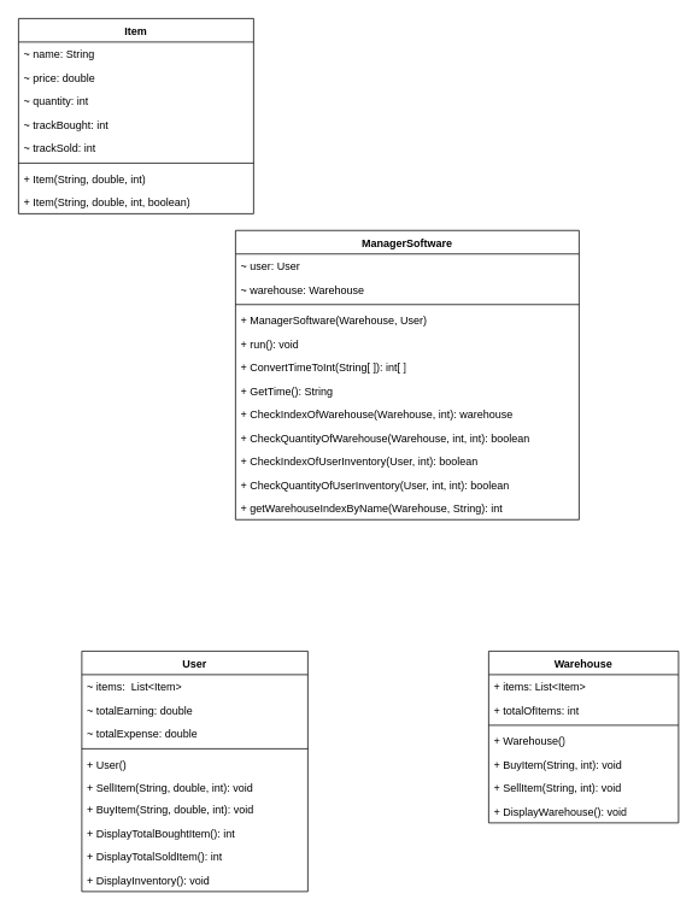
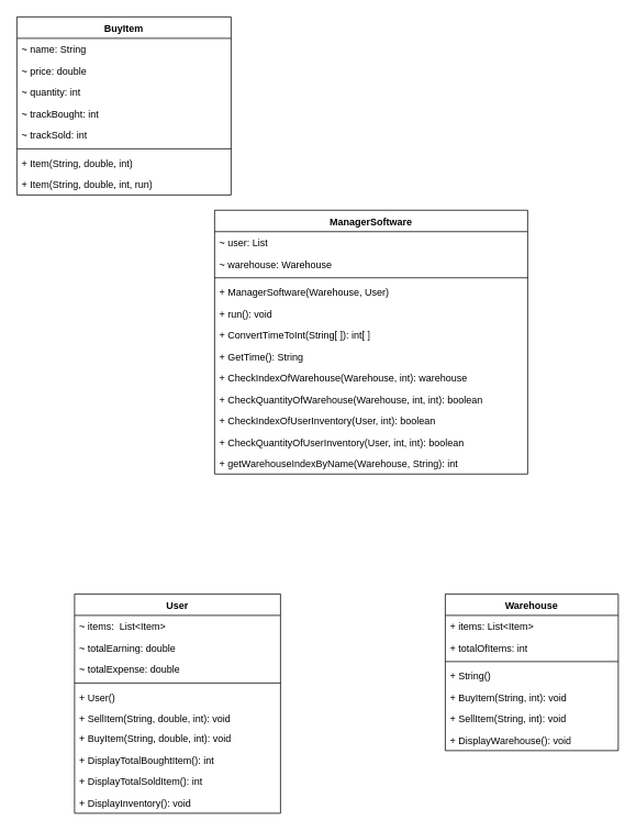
  <mxCell id="0" />
  <mxCell id="1" parent="0" />
  <mxCell id="2" value="ManagerSoftware" style="swimlane;fontStyle=1;align=center;verticalAlign=top;childLayout=stackLayout;horizontal=1;startSize=26;horizontalStack=0;resizeParent=1;resizeParentMax=0;resizeLast=0;collapsible=1;marginBottom=0;whiteSpace=wrap;html=1;" vertex="1" parent="1"><mxGeometry x="260" y="254.5" width="380" height="320" as="geometry" /></mxCell>
- <mxCell id="3" value="~ user: User" style="text;strokeColor=none;fillColor=none;align=left;verticalAlign=top;spacingLeft=4;spacingRight=4;overflow=hidden;rotatable=0;points=[[0,0.5],[1,0.5]];portConstraint=eastwest;whiteSpace=wrap;html=1;" vertex="1" parent="2"><mxGeometry y="26" width="380" height="26" as="geometry" /></mxCell>
+ <mxCell id="3" value="~ user: List" style="text;strokeColor=none;fillColor=none;align=left;verticalAlign=top;spacingLeft=4;spacingRight=4;overflow=hidden;rotatable=0;points=[[0,0.5],[1,0.5]];portConstraint=eastwest;whiteSpace=wrap;html=1;" vertex="1" parent="2"><mxGeometry y="26" width="380" height="26" as="geometry" /></mxCell>
  <mxCell id="4" value="~ warehouse: Warehouse" style="text;strokeColor=none;fillColor=none;align=left;verticalAlign=top;spacingLeft=4;spacingRight=4;overflow=hidden;rotatable=0;points=[[0,0.5],[1,0.5]];portConstraint=eastwest;whiteSpace=wrap;html=1;" vertex="1" parent="2"><mxGeometry y="52" width="380" height="26" as="geometry" /></mxCell>
  <mxCell id="5" value="" style="line;strokeWidth=1;fillColor=none;align=left;verticalAlign=middle;spacingTop=-1;spacingLeft=3;spacingRight=3;rotatable=0;labelPosition=right;points=[];portConstraint=eastwest;strokeColor=inherit;" vertex="1" parent="2"><mxGeometry y="78" width="380" height="8" as="geometry" /></mxCell>
  <mxCell id="6" value="+ ManagerSoftware(Warehouse, User)" style="text;strokeColor=none;fillColor=none;align=left;verticalAlign=top;spacingLeft=4;spacingRight=4;overflow=hidden;rotatable=0;points=[[0,0.5],[1,0.5]];portConstraint=eastwest;whiteSpace=wrap;html=1;" vertex="1" parent="2"><mxGeometry y="86" width="380" height="26" as="geometry" /></mxCell>
  <mxCell id="7" value="+ run(): void" style="text;strokeColor=none;fillColor=none;align=left;verticalAlign=top;spacingLeft=4;spacingRight=4;overflow=hidden;rotatable=0;points=[[0,0.5],[1,0.5]];portConstraint=eastwest;whiteSpace=wrap;html=1;" vertex="1" parent="2"><mxGeometry y="112" width="380" height="26" as="geometry" /></mxCell>
  <mxCell id="8" value="+ ConvertTimeToInt(String[ ]): int[ ]" style="text;strokeColor=none;fillColor=none;align=left;verticalAlign=top;spacingLeft=4;spacingRight=4;overflow=hidden;rotatable=0;points=[[0,0.5],[1,0.5]];portConstraint=eastwest;whiteSpace=wrap;html=1;" vertex="1" parent="2"><mxGeometry y="138" width="380" height="26" as="geometry" /></mxCell>
  <mxCell id="9" value="+ GetTime(): String" style="text;strokeColor=none;fillColor=none;align=left;verticalAlign=top;spacingLeft=4;spacingRight=4;overflow=hidden;rotatable=0;points=[[0,0.5],[1,0.5]];portConstraint=eastwest;whiteSpace=wrap;html=1;" vertex="1" parent="2"><mxGeometry y="164" width="380" height="26" as="geometry" /></mxCell>
  <mxCell id="10" value="+ CheckIndexOfWarehouse(Warehouse, int): warehouse" style="text;strokeColor=none;fillColor=none;align=left;verticalAlign=top;spacingLeft=4;spacingRight=4;overflow=hidden;rotatable=0;points=[[0,0.5],[1,0.5]];portConstraint=eastwest;whiteSpace=wrap;html=1;" vertex="1" parent="2"><mxGeometry y="190" width="380" height="26" as="geometry" /></mxCell>
  <mxCell id="11" value="+ CheckQuantityOfWarehouse(Warehouse, int, int): boolean" style="text;strokeColor=none;fillColor=none;align=left;verticalAlign=top;spacingLeft=4;spacingRight=4;overflow=hidden;rotatable=0;points=[[0,0.5],[1,0.5]];portConstraint=eastwest;whiteSpace=wrap;html=1;" vertex="1" parent="2"><mxGeometry y="216" width="380" height="26" as="geometry" /></mxCell>
  <mxCell id="12" value="+ CheckIndexOfUserInventory(User, int): boolean" style="text;strokeColor=none;fillColor=none;align=left;verticalAlign=top;spacingLeft=4;spacingRight=4;overflow=hidden;rotatable=0;points=[[0,0.5],[1,0.5]];portConstraint=eastwest;whiteSpace=wrap;html=1;" vertex="1" parent="2"><mxGeometry y="242" width="380" height="26" as="geometry" /></mxCell>
  <mxCell id="13" value="+ CheckQuantityOfUserInventory(User, int, int): boolean" style="text;strokeColor=none;fillColor=none;align=left;verticalAlign=top;spacingLeft=4;spacingRight=4;overflow=hidden;rotatable=0;points=[[0,0.5],[1,0.5]];portConstraint=eastwest;whiteSpace=wrap;html=1;" vertex="1" parent="2"><mxGeometry y="268" width="380" height="26" as="geometry" /></mxCell>
  <mxCell id="14" value="+ getWarehouseIndexByName(Warehouse, String): int" style="text;strokeColor=none;fillColor=none;align=left;verticalAlign=top;spacingLeft=4;spacingRight=4;overflow=hidden;rotatable=0;points=[[0,0.5],[1,0.5]];portConstraint=eastwest;whiteSpace=wrap;html=1;" vertex="1" parent="2"><mxGeometry y="294" width="380" height="26" as="geometry" /></mxCell>
  <mxCell id="15" value="User" style="swimlane;fontStyle=1;align=center;verticalAlign=top;childLayout=stackLayout;horizontal=1;startSize=26;horizontalStack=0;resizeParent=1;resizeParentMax=0;resizeLast=0;collapsible=1;marginBottom=0;whiteSpace=wrap;html=1;" vertex="1" parent="1"><mxGeometry x="90" y="720" width="250" height="266" as="geometry" /></mxCell>
  <mxCell id="16" value="~ items:&amp;nbsp; List&amp;lt;Item&amp;gt;" style="text;strokeColor=none;fillColor=none;align=left;verticalAlign=top;spacingLeft=4;spacingRight=4;overflow=hidden;rotatable=0;points=[[0,0.5],[1,0.5]];portConstraint=eastwest;whiteSpace=wrap;html=1;" vertex="1" parent="15"><mxGeometry y="26" width="250" height="26" as="geometry" /></mxCell>
  <mxCell id="17" value="~ totalEarning: double" style="text;strokeColor=none;fillColor=none;align=left;verticalAlign=top;spacingLeft=4;spacingRight=4;overflow=hidden;rotatable=0;points=[[0,0.5],[1,0.5]];portConstraint=eastwest;whiteSpace=wrap;html=1;" vertex="1" parent="15"><mxGeometry y="52" width="250" height="26" as="geometry" /></mxCell>
  <mxCell id="18" value="~ totalExpense: double" style="text;strokeColor=none;fillColor=none;align=left;verticalAlign=top;spacingLeft=4;spacingRight=4;overflow=hidden;rotatable=0;points=[[0,0.5],[1,0.5]];portConstraint=eastwest;whiteSpace=wrap;html=1;" vertex="1" parent="15"><mxGeometry y="78" width="250" height="26" as="geometry" /></mxCell>
  <mxCell id="19" value="" style="line;strokeWidth=1;fillColor=none;align=left;verticalAlign=middle;spacingTop=-1;spacingLeft=3;spacingRight=3;rotatable=0;labelPosition=right;points=[];portConstraint=eastwest;strokeColor=inherit;" vertex="1" parent="15"><mxGeometry y="104" width="250" height="8" as="geometry" /></mxCell>
  <mxCell id="20" value="+ User()" style="text;strokeColor=none;fillColor=none;align=left;verticalAlign=top;spacingLeft=4;spacingRight=4;overflow=hidden;rotatable=0;points=[[0,0.5],[1,0.5]];portConstraint=eastwest;whiteSpace=wrap;html=1;" vertex="1" parent="15"><mxGeometry y="112" width="250" height="26" as="geometry" /></mxCell>
  <mxCell id="21" value="+ SellItem(String, double, int): void" style="text;strokeColor=none;fillColor=none;align=left;verticalAlign=top;spacingLeft=4;spacingRight=4;overflow=hidden;rotatable=0;points=[[0,0.5],[1,0.5]];portConstraint=eastwest;whiteSpace=wrap;html=1;" vertex="1" parent="15"><mxGeometry y="138" width="250" height="24" as="geometry" /></mxCell>
  <mxCell id="22" value="+ BuyItem(String, double, int): void" style="text;strokeColor=none;fillColor=none;align=left;verticalAlign=top;spacingLeft=4;spacingRight=4;overflow=hidden;rotatable=0;points=[[0,0.5],[1,0.5]];portConstraint=eastwest;whiteSpace=wrap;html=1;" vertex="1" parent="15"><mxGeometry y="162" width="250" height="26" as="geometry" /></mxCell>
  <mxCell id="23" value="+ DisplayTotalBoughtItem(): int" style="text;strokeColor=none;fillColor=none;align=left;verticalAlign=top;spacingLeft=4;spacingRight=4;overflow=hidden;rotatable=0;points=[[0,0.5],[1,0.5]];portConstraint=eastwest;whiteSpace=wrap;html=1;" vertex="1" parent="15"><mxGeometry y="188" width="250" height="26" as="geometry" /></mxCell>
  <mxCell id="24" value="+ DisplayTotalSoldItem(): int" style="text;strokeColor=none;fillColor=none;align=left;verticalAlign=top;spacingLeft=4;spacingRight=4;overflow=hidden;rotatable=0;points=[[0,0.5],[1,0.5]];portConstraint=eastwest;whiteSpace=wrap;html=1;" vertex="1" parent="15"><mxGeometry y="214" width="250" height="26" as="geometry" /></mxCell>
  <mxCell id="25" value="+ DisplayInventory(): void" style="text;strokeColor=none;fillColor=none;align=left;verticalAlign=top;spacingLeft=4;spacingRight=4;overflow=hidden;rotatable=0;points=[[0,0.5],[1,0.5]];portConstraint=eastwest;whiteSpace=wrap;html=1;" vertex="1" parent="15"><mxGeometry y="240" width="250" height="26" as="geometry" /></mxCell>
  <mxCell id="26" value="Warehouse" style="swimlane;fontStyle=1;align=center;verticalAlign=top;childLayout=stackLayout;horizontal=1;startSize=26;horizontalStack=0;resizeParent=1;resizeParentMax=0;resizeLast=0;collapsible=1;marginBottom=0;whiteSpace=wrap;html=1;" vertex="1" parent="1"><mxGeometry x="540" y="720" width="210" height="190" as="geometry" /></mxCell>
  <mxCell id="27" value="+ items: List&amp;lt;Item&amp;gt;" style="text;strokeColor=none;fillColor=none;align=left;verticalAlign=top;spacingLeft=4;spacingRight=4;overflow=hidden;rotatable=0;points=[[0,0.5],[1,0.5]];portConstraint=eastwest;whiteSpace=wrap;html=1;" vertex="1" parent="26"><mxGeometry y="26" width="210" height="26" as="geometry" /></mxCell>
  <mxCell id="28" value="+ totalOfItems: int" style="text;strokeColor=none;fillColor=none;align=left;verticalAlign=top;spacingLeft=4;spacingRight=4;overflow=hidden;rotatable=0;points=[[0,0.5],[1,0.5]];portConstraint=eastwest;whiteSpace=wrap;html=1;" vertex="1" parent="26"><mxGeometry y="52" width="210" height="26" as="geometry" /></mxCell>
  <mxCell id="29" value="" style="line;strokeWidth=1;fillColor=none;align=left;verticalAlign=middle;spacingTop=-1;spacingLeft=3;spacingRight=3;rotatable=0;labelPosition=right;points=[];portConstraint=eastwest;strokeColor=inherit;" vertex="1" parent="26"><mxGeometry y="78" width="210" height="8" as="geometry" /></mxCell>
- <mxCell id="30" value="+ Warehouse()" style="text;strokeColor=none;fillColor=none;align=left;verticalAlign=top;spacingLeft=4;spacingRight=4;overflow=hidden;rotatable=0;points=[[0,0.5],[1,0.5]];portConstraint=eastwest;whiteSpace=wrap;html=1;" vertex="1" parent="26"><mxGeometry y="86" width="210" height="26" as="geometry" /></mxCell>
+ <mxCell id="30" value="+ String()" style="text;strokeColor=none;fillColor=none;align=left;verticalAlign=top;spacingLeft=4;spacingRight=4;overflow=hidden;rotatable=0;points=[[0,0.5],[1,0.5]];portConstraint=eastwest;whiteSpace=wrap;html=1;" vertex="1" parent="26"><mxGeometry y="86" width="210" height="26" as="geometry" /></mxCell>
  <mxCell id="31" value="+ BuyItem(String, int): void" style="text;strokeColor=none;fillColor=none;align=left;verticalAlign=top;spacingLeft=4;spacingRight=4;overflow=hidden;rotatable=0;points=[[0,0.5],[1,0.5]];portConstraint=eastwest;whiteSpace=wrap;html=1;" vertex="1" parent="26"><mxGeometry y="112" width="210" height="26" as="geometry" /></mxCell>
  <mxCell id="32" value="+ SellItem(String, int): void" style="text;strokeColor=none;fillColor=none;align=left;verticalAlign=top;spacingLeft=4;spacingRight=4;overflow=hidden;rotatable=0;points=[[0,0.5],[1,0.5]];portConstraint=eastwest;whiteSpace=wrap;html=1;" vertex="1" parent="26"><mxGeometry y="138" width="210" height="26" as="geometry" /></mxCell>
  <mxCell id="33" value="+ DisplayWarehouse(): void" style="text;strokeColor=none;fillColor=none;align=left;verticalAlign=top;spacingLeft=4;spacingRight=4;overflow=hidden;rotatable=0;points=[[0,0.5],[1,0.5]];portConstraint=eastwest;whiteSpace=wrap;html=1;" vertex="1" parent="26"><mxGeometry y="164" width="210" height="26" as="geometry" /></mxCell>
- <mxCell id="34" value="Item" style="swimlane;fontStyle=1;align=center;verticalAlign=top;childLayout=stackLayout;horizontal=1;startSize=26;horizontalStack=0;resizeParent=1;resizeParentMax=0;resizeLast=0;collapsible=1;marginBottom=0;whiteSpace=wrap;html=1;" vertex="1" parent="1"><mxGeometry x="20" y="20" width="260" height="216" as="geometry" /></mxCell>
+ <mxCell id="34" value="BuyItem" style="swimlane;fontStyle=1;align=center;verticalAlign=top;childLayout=stackLayout;horizontal=1;startSize=26;horizontalStack=0;resizeParent=1;resizeParentMax=0;resizeLast=0;collapsible=1;marginBottom=0;whiteSpace=wrap;html=1;" vertex="1" parent="1"><mxGeometry x="20" y="20" width="260" height="216" as="geometry" /></mxCell>
  <mxCell id="35" value="~ name: String" style="text;strokeColor=none;fillColor=none;align=left;verticalAlign=top;spacingLeft=4;spacingRight=4;overflow=hidden;rotatable=0;points=[[0,0.5],[1,0.5]];portConstraint=eastwest;whiteSpace=wrap;html=1;" vertex="1" parent="34"><mxGeometry y="26" width="260" height="26" as="geometry" /></mxCell>
  <mxCell id="36" value="~ price: double" style="text;strokeColor=none;fillColor=none;align=left;verticalAlign=top;spacingLeft=4;spacingRight=4;overflow=hidden;rotatable=0;points=[[0,0.5],[1,0.5]];portConstraint=eastwest;whiteSpace=wrap;html=1;" vertex="1" parent="34"><mxGeometry y="52" width="260" height="26" as="geometry" /></mxCell>
  <mxCell id="37" value="~ quantity: int" style="text;strokeColor=none;fillColor=none;align=left;verticalAlign=top;spacingLeft=4;spacingRight=4;overflow=hidden;rotatable=0;points=[[0,0.5],[1,0.5]];portConstraint=eastwest;whiteSpace=wrap;html=1;" vertex="1" parent="34"><mxGeometry y="78" width="260" height="26" as="geometry" /></mxCell>
  <mxCell id="38" value="~ trackBought: int" style="text;strokeColor=none;fillColor=none;align=left;verticalAlign=top;spacingLeft=4;spacingRight=4;overflow=hidden;rotatable=0;points=[[0,0.5],[1,0.5]];portConstraint=eastwest;whiteSpace=wrap;html=1;" vertex="1" parent="34"><mxGeometry y="104" width="260" height="26" as="geometry" /></mxCell>
  <mxCell id="39" value="~ trackSold: int" style="text;strokeColor=none;fillColor=none;align=left;verticalAlign=top;spacingLeft=4;spacingRight=4;overflow=hidden;rotatable=0;points=[[0,0.5],[1,0.5]];portConstraint=eastwest;whiteSpace=wrap;html=1;" vertex="1" parent="34"><mxGeometry y="130" width="260" height="26" as="geometry" /></mxCell>
  <mxCell id="40" value="" style="line;strokeWidth=1;fillColor=none;align=left;verticalAlign=middle;spacingTop=-1;spacingLeft=3;spacingRight=3;rotatable=0;labelPosition=right;points=[];portConstraint=eastwest;strokeColor=inherit;" vertex="1" parent="34"><mxGeometry y="156" width="260" height="8" as="geometry" /></mxCell>
  <mxCell id="41" value="+ Item(String, double, int)" style="text;strokeColor=none;fillColor=none;align=left;verticalAlign=top;spacingLeft=4;spacingRight=4;overflow=hidden;rotatable=0;points=[[0,0.5],[1,0.5]];portConstraint=eastwest;whiteSpace=wrap;html=1;" vertex="1" parent="34"><mxGeometry y="164" width="260" height="26" as="geometry" /></mxCell>
- <mxCell id="42" value="+ Item(String, double, int, boolean)" style="text;strokeColor=none;fillColor=none;align=left;verticalAlign=top;spacingLeft=4;spacingRight=4;overflow=hidden;rotatable=0;points=[[0,0.5],[1,0.5]];portConstraint=eastwest;whiteSpace=wrap;html=1;" vertex="1" parent="34"><mxGeometry y="190" width="260" height="26" as="geometry" /></mxCell>
+ <mxCell id="42" value="+ Item(String, double, int, run)" style="text;strokeColor=none;fillColor=none;align=left;verticalAlign=top;spacingLeft=4;spacingRight=4;overflow=hidden;rotatable=0;points=[[0,0.5],[1,0.5]];portConstraint=eastwest;whiteSpace=wrap;html=1;" vertex="1" parent="34"><mxGeometry y="190" width="260" height="26" as="geometry" /></mxCell>
